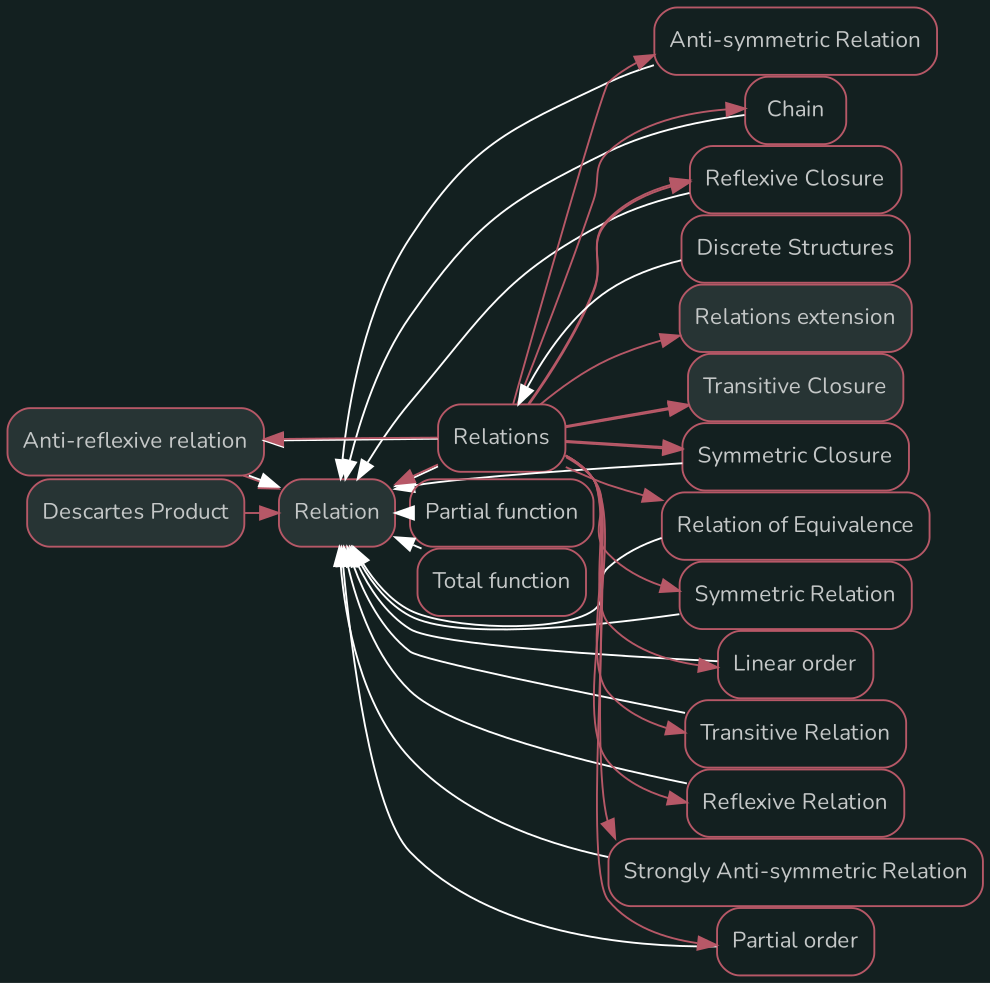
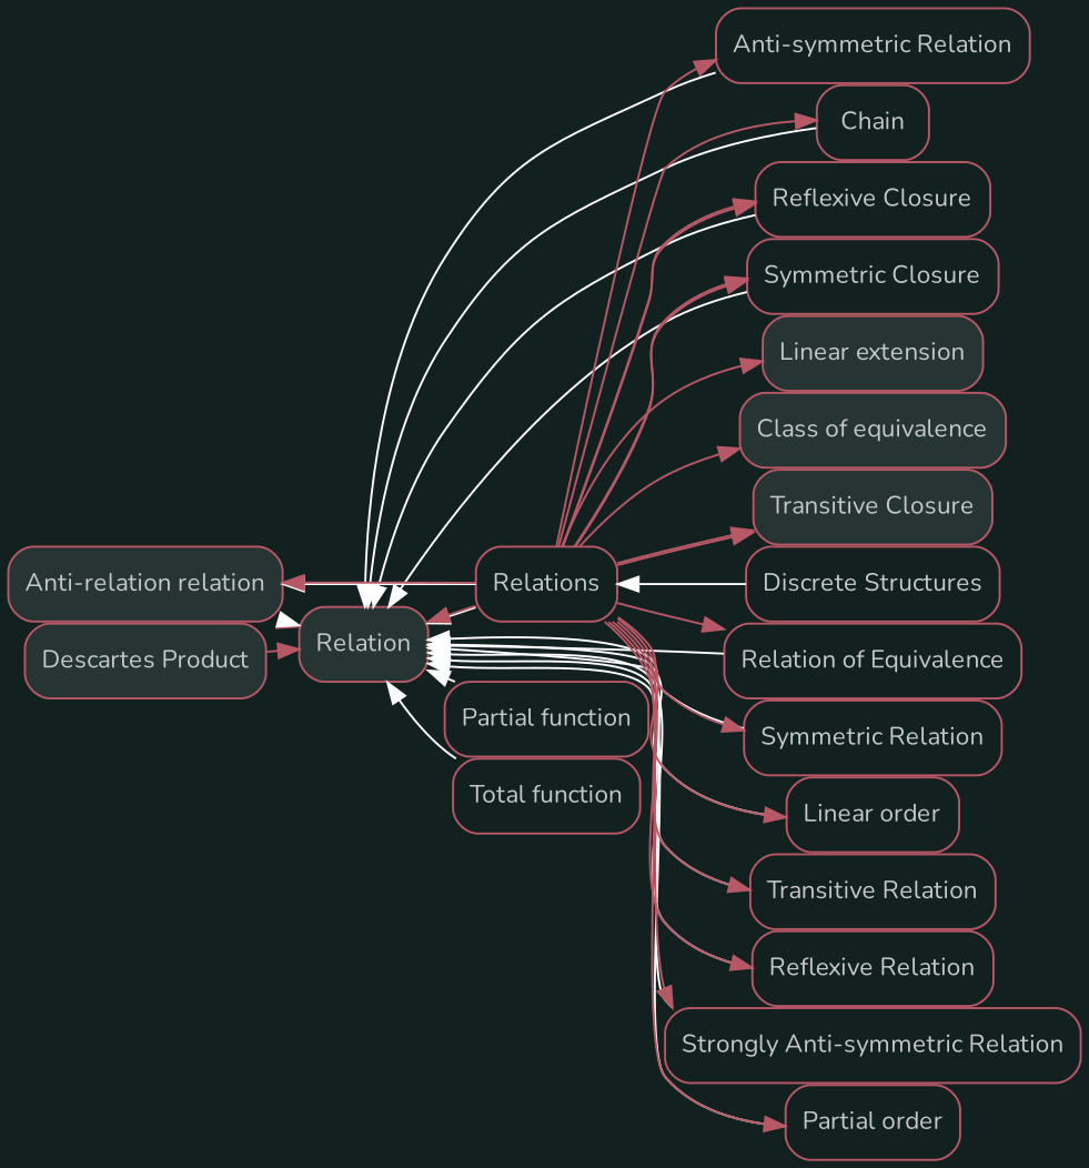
  digraph {
    bgcolor="#132020"
    fontname=Nunito
    nodesep=0
    rankdir=LR
    ranksep=0
    node [color="#b75867" fillcolor="#FFFFFF" fontcolor="#c4c7c7" fontname=Nunito fontsize="12px" labelfontname=sans shape=rectangle style=rounded]
    edge [color="#b75867" fontname=Nunito]
-   n1 [fillcolor="#273434" label="Anti-reflexive relation" style="rounded,filled"]
+   n1 [fillcolor="#273434" label="Anti-relation relation" style="rounded,filled"]
    n2 [fillcolor="#273434" label=Relation style="rounded,filled"]
    n3 [label=Relations]
    n4 [fillcolor="#273434" label="Descartes Product" style="rounded,filled"]
    n5 [label="Anti-symmetric Relation"]
    n6 [label=Chain]
    n7 [label="Reflexive Closure"]
    n8 [label="Symmetric Closure"]
    n9 [label="Relation of Equivalence"]
    n10 [label="Symmetric Relation"]
    n11 [label="Partial function"]
    n12 [label="Linear order"]
    n13 [label="Total function"]
    n14 [label="Transitive Relation"]
    n15 [label="Reflexive Relation"]
    n16 [label="Strongly Anti-symmetric Relation"]
    n17 [label="Partial order"]
-   n18 [fillcolor="#273434" label="Relations extension" style="rounded,filled"]
+   n18 [fillcolor="#273434" label="Linear extension" style="rounded,filled"]
+   n19 [fillcolor="#273434" label="Class of equivalence" style="rounded,filled"]
    n20 [fillcolor="#273434" label="Transitive Closure" style="rounded,filled"]
    n21 [label="Discrete Structures"]
    subgraph sub_1 {
      n1
      n2
    }
    subgraph sub_2 {
      n1
      n3
    }
    subgraph sub_3 {
      n2
      n4
    }
    subgraph sub_4 {
      n1
      n2
      n3
      n5
      n6
      n7
      n8
      n9
      n10
      n11
      n12
      n13
      n14
      n15
      n16
      n17
    }
    subgraph sub_5 {
      n1
      n2
      n3
      n5
      n6
      n7
      n8
      n9
      n10
      n12
      n14
      n15
      n16
      n17
      n18
+     n19
      n20
    }
    subgraph sub_6 {
      n3
      n21
    }
    n1 -> n2
    n1 -> n3 [color="#FFFFFF" dir=back]
    n2 -> n1 [color="#FFFFFF" dir=back]
    n2 -> n3 [color="#FFFFFF" dir=back]
    n2 -> n5 [color="#FFFFFF" dir=back]
    n2 -> n6 [color="#FFFFFF" dir=back]
    n2 -> n7 [color="#FFFFFF" dir=back]
    n2 -> n8 [color="#FFFFFF" dir=back]
    n2 -> n9 [color="#FFFFFF" dir=back]
    n2 -> n10 [color="#FFFFFF" dir=back]
    n2 -> n11 [color="#FFFFFF" dir=back]
    n2 -> n12 [color="#FFFFFF" dir=back]
    n2 -> n13 [color="#FFFFFF" dir=back]
    n2 -> n14 [color="#FFFFFF" dir=back]
    n2 -> n15 [color="#FFFFFF" dir=back]
    n2 -> n16 [color="#FFFFFF" dir=back]
    n2 -> n17 [color="#FFFFFF" dir=back]
    n3 -> n1
    n3 -> n2
    n3 -> n5
    n3 -> n6
    n3 -> n7
    n3 -> n7
    n3 -> n8
    n3 -> n8
    n3 -> n9
    n3 -> n10
    n3 -> n12
    n3 -> n14
    n3 -> n15
    n3 -> n16
    n3 -> n17
    n3 -> n18
+   n3 -> n19
    n3 -> n20
    n3 -> n20
    n3 -> n21 [color="#FFFFFF" dir=back]
    n4 -> n2
  }
